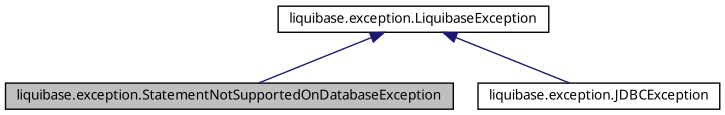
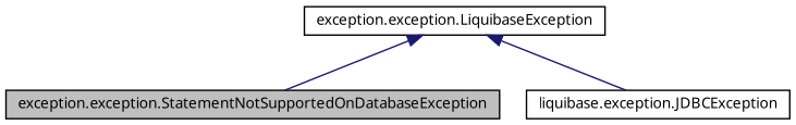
  digraph {
    node [color=black fillcolor=white fontname="FreeSans.ttf" fontsize=10 shape=record style=filled]
    edge [color=midnightblue dir=back fontname="FreeSans.ttf" fontsize=10 labelfontname="FreeSans.ttf" labelfontsize=10 style=solid]
-   n1 [fillcolor=grey75 fontcolor=black height=0.2 label="liquibase.exception.StatementNotSupportedOnDatabaseException" width=0.4]
+   n1 [fillcolor=grey75 fontcolor=black height=0.2 label="exception.exception.StatementNotSupportedOnDatabaseException" width=0.4]
    n2 [height=0.2 label="liquibase.exception.JDBCException" width=0.4]
-   n3 [height=0.2 label="liquibase.exception.LiquibaseException" width=0.4]
+   n3 [height=0.2 label="exception.exception.LiquibaseException" width=0.4]
    n3 -> n1
    n3 -> n2
  }
